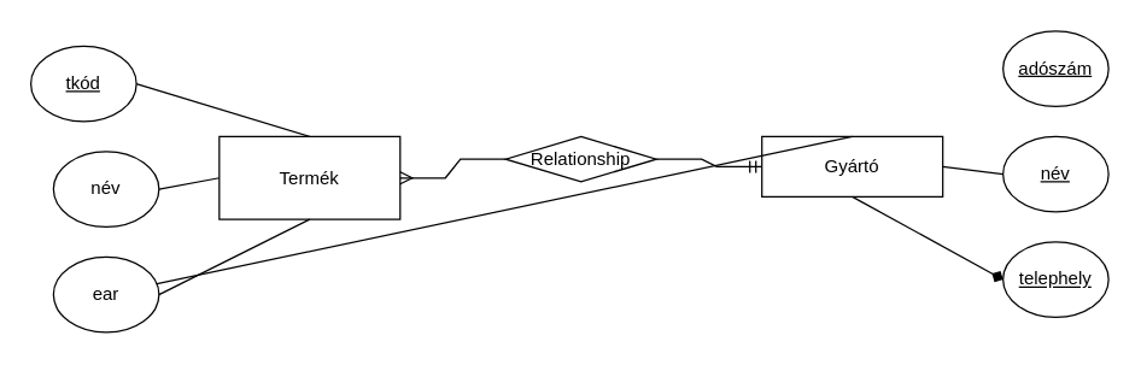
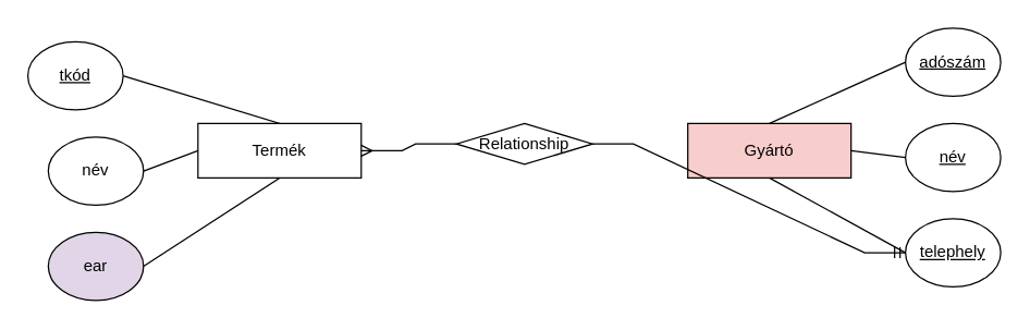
  <mxCell id="0" />
  <mxCell id="1" parent="0" />
- <mxCell id="2" value="Termék" style="rounded=0;whiteSpace=wrap;html=1;" vertex="1" parent="1"><mxGeometry x="145" y="90" width="120" height="55" as="geometry" /></mxCell>
- <mxCell id="3" value="Gyártó" style="rounded=0;whiteSpace=wrap;html=1;" vertex="1" parent="1"><mxGeometry x="505" y="90" width="120" height="40" as="geometry" /></mxCell>
+ <mxCell id="2" value="Termék" style="rounded=0;whiteSpace=wrap;html=1;" vertex="1" parent="1"><mxGeometry x="145" y="90" width="120" height="40" as="geometry" /></mxCell>
+ <mxCell id="3" value="Gyártó" style="rounded=0;whiteSpace=wrap;html=1;fillColor=#f8cecc;" vertex="1" parent="1"><mxGeometry x="505" y="90" width="120" height="40" as="geometry" /></mxCell>
  <mxCell id="4" value="Relationship" style="shape=rhombus;perimeter=rhombusPerimeter;whiteSpace=wrap;html=1;align=center;" vertex="1" parent="1"><mxGeometry x="335" y="90" width="100" height="30" as="geometry" /></mxCell>
  <mxCell id="5" value="" style="edgeStyle=entityRelationEdgeStyle;fontSize=12;html=1;endArrow=ERmany;rounded=0;entryX=1;entryY=0.5;entryDx=0;entryDy=0;exitX=0;exitY=0.5;exitDx=0;exitDy=0;" edge="1" parent="1" source="4" target="2"><mxGeometry width="100" height="100" relative="1" as="geometry"><mxPoint x="225" y="250" as="sourcePoint" /><mxPoint x="325" y="150" as="targetPoint" /></mxGeometry></mxCell>
- <mxCell id="6" value="" style="edgeStyle=entityRelationEdgeStyle;fontSize=12;html=1;endArrow=ERmandOne;rounded=0;entryX=0;entryY=0.5;entryDx=0;entryDy=0;exitX=1;exitY=0.5;exitDx=0;exitDy=0;" edge="1" parent="1" source="4" target="3"><mxGeometry width="100" height="100" relative="1" as="geometry"><mxPoint x="325" y="210" as="sourcePoint" /><mxPoint x="425" y="110" as="targetPoint" /></mxGeometry></mxCell>
+ <mxCell id="6" value="" style="edgeStyle=entityRelationEdgeStyle;fontSize=12;html=1;endArrow=ERmandOne;rounded=0;exitX=1;exitY=0.5;exitDx=0;exitDy=0;" edge="1" parent="1" source="4" target="15"><mxGeometry width="100" height="100" relative="1" as="geometry"><mxPoint x="325" y="210" as="sourcePoint" /><mxPoint x="425" y="110" as="targetPoint" /></mxGeometry></mxCell>
  <mxCell id="7" value="tkód" style="ellipse;whiteSpace=wrap;html=1;verticalAlign=middle;fontStyle=4" vertex="1" parent="1"><mxGeometry x="20" y="30" width="70" height="50" as="geometry" /></mxCell>
  <mxCell id="8" value="név" style="ellipse;whiteSpace=wrap;html=1;" vertex="1" parent="1"><mxGeometry x="35" y="100" width="70" height="50" as="geometry" /></mxCell>
- <mxCell id="9" value="ear" style="ellipse;whiteSpace=wrap;html=1;" vertex="1" parent="1"><mxGeometry x="35" y="170" width="70" height="50" as="geometry" /></mxCell>
+ <mxCell id="9" value="ear" style="ellipse;whiteSpace=wrap;html=1;fillColor=#e1d5e7;" vertex="1" parent="1"><mxGeometry x="35" y="170" width="70" height="50" as="geometry" /></mxCell>
  <mxCell id="10" value="" style="endArrow=none;html=1;rounded=0;exitX=1;exitY=0.5;exitDx=0;exitDy=0;entryX=0.5;entryY=0;entryDx=0;entryDy=0;" edge="1" parent="1" source="7" target="2"><mxGeometry relative="1" as="geometry"><mxPoint x="295" y="160" as="sourcePoint" /><mxPoint x="455" y="160" as="targetPoint" /></mxGeometry></mxCell>
  <mxCell id="11" value="" style="endArrow=none;html=1;rounded=0;exitX=1;exitY=0.5;exitDx=0;exitDy=0;entryX=0;entryY=0.5;entryDx=0;entryDy=0;" edge="1" parent="1" source="8" target="2"><mxGeometry relative="1" as="geometry"><mxPoint x="295" y="160" as="sourcePoint" /><mxPoint x="455" y="160" as="targetPoint" /></mxGeometry></mxCell>
  <mxCell id="12" value="" style="endArrow=none;html=1;rounded=0;exitX=1;exitY=0.5;exitDx=0;exitDy=0;entryX=0.5;entryY=1;entryDx=0;entryDy=0;" edge="1" parent="1" source="9" target="2"><mxGeometry relative="1" as="geometry"><mxPoint x="295" y="160" as="sourcePoint" /><mxPoint x="455" y="160" as="targetPoint" /></mxGeometry></mxCell>
  <mxCell id="13" value="adószám" style="ellipse;whiteSpace=wrap;html=1;verticalAlign=middle;fontStyle=4" vertex="1" parent="1"><mxGeometry x="665" y="20" width="70" height="50" as="geometry" /></mxCell>
  <mxCell id="14" value="név" style="ellipse;whiteSpace=wrap;html=1;verticalAlign=middle;fontStyle=4" vertex="1" parent="1"><mxGeometry x="665" y="90" width="70" height="50" as="geometry" /></mxCell>
  <mxCell id="15" value="telephely" style="ellipse;whiteSpace=wrap;html=1;verticalAlign=middle;fontStyle=4" vertex="1" parent="1"><mxGeometry x="665" y="160" width="70" height="50" as="geometry" /></mxCell>
- <mxCell id="16" value="" style="endArrow=none;html=1;rounded=0;exitX=0.5;exitY=0;exitDx=0;exitDy=0;" edge="1" parent="1" source="3" target="9"><mxGeometry relative="1" as="geometry"><mxPoint x="295" y="160" as="sourcePoint" /><mxPoint x="455" y="160" as="targetPoint" /></mxGeometry></mxCell>
+ <mxCell id="16" value="" style="endArrow=none;html=1;rounded=0;entryX=0;entryY=0.5;entryDx=0;entryDy=0;exitX=0.5;exitY=0;exitDx=0;exitDy=0;" edge="1" parent="1" source="3" target="13"><mxGeometry relative="1" as="geometry"><mxPoint x="295" y="160" as="sourcePoint" /><mxPoint x="455" y="160" as="targetPoint" /></mxGeometry></mxCell>
  <mxCell id="17" value="" style="endArrow=none;html=1;rounded=0;entryX=0;entryY=0.5;entryDx=0;entryDy=0;exitX=1;exitY=0.5;exitDx=0;exitDy=0;" edge="1" parent="1" source="3" target="14"><mxGeometry relative="1" as="geometry"><mxPoint x="295" y="160" as="sourcePoint" /><mxPoint x="455" y="160" as="targetPoint" /></mxGeometry></mxCell>
- <mxCell id="18" value="" style="endArrow=diamond;html=1;rounded=0;entryX=0;entryY=0.5;entryDx=0;entryDy=0;exitX=0.5;exitY=1;exitDx=0;exitDy=0;" edge="1" parent="1" source="3" target="15"><mxGeometry relative="1" as="geometry"><mxPoint x="295" y="160" as="sourcePoint" /><mxPoint x="455" y="160" as="targetPoint" /></mxGeometry></mxCell>
+ <mxCell id="18" value="" style="endArrow=none;html=1;rounded=0;entryX=0;entryY=0.5;entryDx=0;entryDy=0;exitX=0.5;exitY=1;exitDx=0;exitDy=0;" edge="1" parent="1" source="3" target="15"><mxGeometry relative="1" as="geometry"><mxPoint x="295" y="160" as="sourcePoint" /><mxPoint x="455" y="160" as="targetPoint" /></mxGeometry></mxCell>
